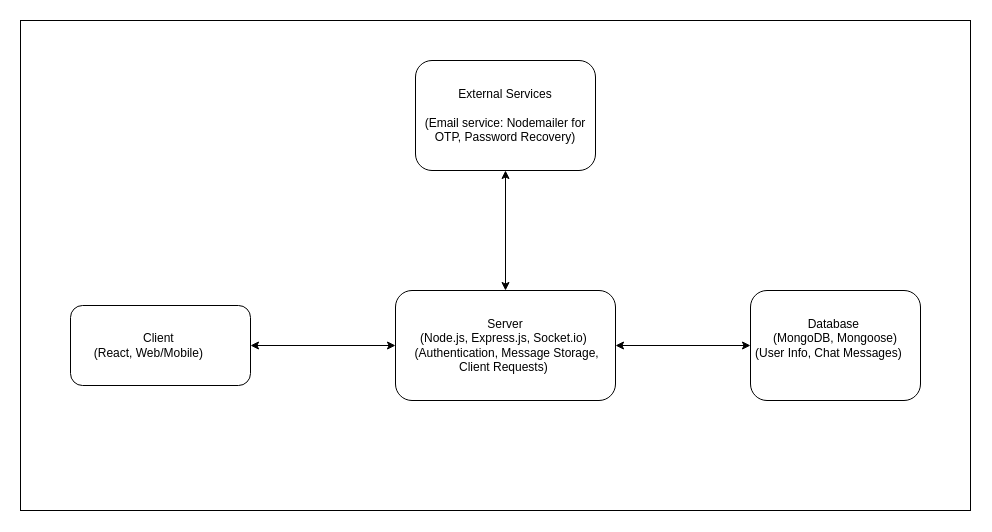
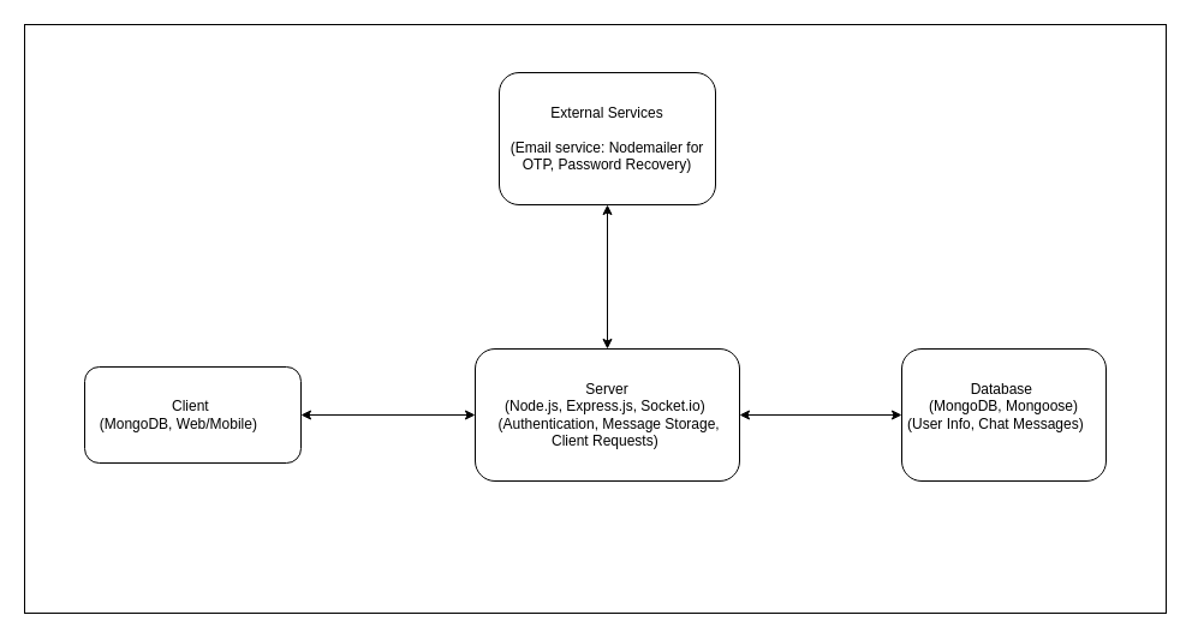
  <mxCell id="0" />
  <mxCell id="1" parent="0" />
  <mxCell id="2" value="" style="rounded=0;whiteSpace=wrap;html=1;" vertex="1" parent="1"><mxGeometry x="20" y="20" width="950" height="490" as="geometry" /></mxCell>
  <mxCell id="3" value="External Services&lt;div&gt;&lt;br&gt;(Email service: Nodemailer for OTP, Password Recovery)&lt;br&gt;&lt;/div&gt;" style="rounded=1;whiteSpace=wrap;html=1;" vertex="1" parent="1"><mxGeometry x="415" y="60" width="180" height="110" as="geometry" /></mxCell>
- <mxCell id="4" value="Client&amp;nbsp;&lt;br&gt; (React, Web/Mobile) &amp;nbsp; &amp;nbsp; &amp;nbsp;&amp;nbsp;" style="rounded=1;whiteSpace=wrap;html=1;" vertex="1" parent="1"><mxGeometry x="70" y="305" width="180" height="80" as="geometry" /></mxCell>
+ <mxCell id="4" value="Client&amp;nbsp;&lt;br&gt; (MongoDB, Web/Mobile) &amp;nbsp; &amp;nbsp; &amp;nbsp;&amp;nbsp;" style="rounded=1;whiteSpace=wrap;html=1;" vertex="1" parent="1"><mxGeometry x="70" y="305" width="180" height="80" as="geometry" /></mxCell>
  <mxCell id="5" value="Server&lt;br&gt;(Node.js, Express.js, Socket.io)&amp;nbsp; &amp;nbsp;(Authentication, Message Storage, Client Requests)&amp;nbsp;" style="rounded=1;whiteSpace=wrap;html=1;" vertex="1" parent="1"><mxGeometry x="395" y="290" width="220" height="110" as="geometry" /></mxCell>
  <mxCell id="6" value="Database&amp;nbsp;&lt;br&gt;(MongoDB, Mongoose)&lt;br&gt;(User Info, Chat&amp;nbsp;Messages) &amp;nbsp; &amp;nbsp; &amp;nbsp;&amp;nbsp;" style="rounded=1;whiteSpace=wrap;html=1;" vertex="1" parent="1"><mxGeometry x="750" y="290" width="170" height="110" as="geometry" /></mxCell>
  <mxCell id="7" value="" style="endArrow=classic;startArrow=classic;html=1;rounded=0;exitX=1;exitY=0.5;exitDx=0;exitDy=0;entryX=0;entryY=0.5;entryDx=0;entryDy=0;" edge="1" parent="1" source="4" target="5"><mxGeometry width="50" height="50" relative="1" as="geometry"><mxPoint x="300" y="380" as="sourcePoint" /><mxPoint x="350" y="330" as="targetPoint" /></mxGeometry></mxCell>
  <mxCell id="8" value="" style="endArrow=classic;startArrow=classic;html=1;rounded=0;exitX=1;exitY=0.5;exitDx=0;exitDy=0;entryX=0;entryY=0.5;entryDx=0;entryDy=0;" edge="1" parent="1" source="5" target="6"><mxGeometry width="50" height="50" relative="1" as="geometry"><mxPoint x="480" y="260" as="sourcePoint" /><mxPoint x="530" y="210" as="targetPoint" /></mxGeometry></mxCell>
  <mxCell id="9" value="" style="endArrow=classic;startArrow=classic;html=1;rounded=0;entryX=0.5;entryY=1;entryDx=0;entryDy=0;exitX=0.5;exitY=0;exitDx=0;exitDy=0;" edge="1" parent="1" source="5" target="3"><mxGeometry width="50" height="50" relative="1" as="geometry"><mxPoint x="480" y="260" as="sourcePoint" /><mxPoint x="530" y="210" as="targetPoint" /></mxGeometry></mxCell>
